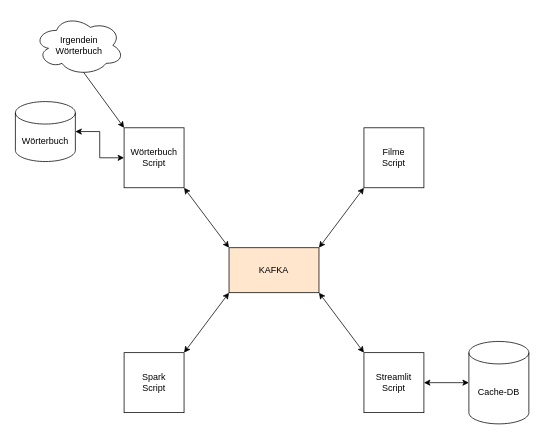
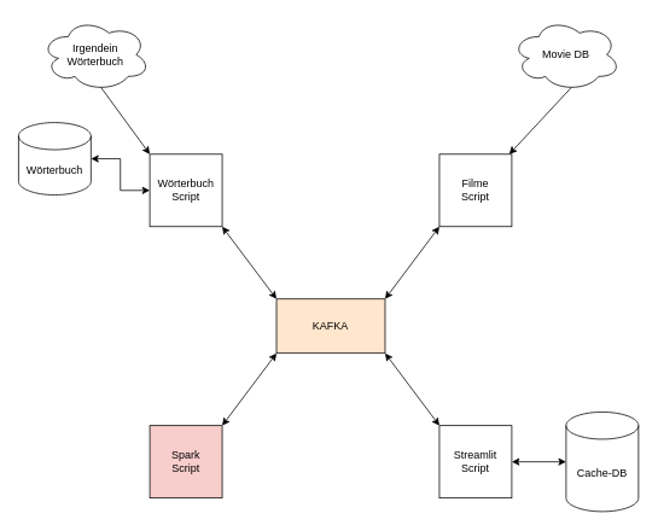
  <mxCell id="0" />
  <mxCell id="1" parent="0" />
  <mxCell id="2" value="KAFKA" style="rounded=0;whiteSpace=wrap;html=1;fillColor=#ffe6cc;" parent="1" vertex="1"><mxGeometry x="305" y="330" width="120" height="60" as="geometry" /></mxCell>
  <mxCell id="3" value="Wörterbuch&lt;br&gt;Script" style="whiteSpace=wrap;html=1;aspect=fixed;" parent="1" vertex="1"><mxGeometry x="165" y="170" width="80" height="80" as="geometry" /></mxCell>
  <mxCell id="4" value="Filme&lt;br&gt;Script" style="whiteSpace=wrap;html=1;aspect=fixed;" parent="1" vertex="1"><mxGeometry x="485" y="170" width="80" height="80" as="geometry" /></mxCell>
- <mxCell id="5" value="Spark&lt;br&gt;Script" style="whiteSpace=wrap;html=1;aspect=fixed;" parent="1" vertex="1"><mxGeometry x="165" y="470" width="80" height="80" as="geometry" /></mxCell>
+ <mxCell id="5" value="Spark&lt;br&gt;Script" style="whiteSpace=wrap;html=1;aspect=fixed;fillColor=#f8cecc;" parent="1" vertex="1"><mxGeometry x="165" y="470" width="80" height="80" as="geometry" /></mxCell>
  <mxCell id="6" value="Streamlit&lt;br&gt;Script" style="whiteSpace=wrap;html=1;aspect=fixed;" parent="1" vertex="1"><mxGeometry x="485" y="470" width="80" height="80" as="geometry" /></mxCell>
  <mxCell id="7" style="edgeStyle=orthogonalEdgeStyle;rounded=0;orthogonalLoop=1;jettySize=auto;html=1;exitX=1;exitY=0.5;exitDx=0;exitDy=0;exitPerimeter=0;entryX=0;entryY=0.5;entryDx=0;entryDy=0;startArrow=classic;startFill=1;" parent="1" source="8" target="3" edge="1"><mxGeometry relative="1" as="geometry" /></mxCell>
  <mxCell id="8" value="Wörterbuch" style="shape=cylinder3;whiteSpace=wrap;html=1;boundedLbl=1;backgroundOutline=1;size=15;" parent="1" vertex="1"><mxGeometry x="20" y="135" width="80" height="80" as="geometry" /></mxCell>
  <mxCell id="9" value="Cache-DB" style="shape=cylinder3;whiteSpace=wrap;html=1;boundedLbl=1;backgroundOutline=1;size=15;" parent="1" vertex="1"><mxGeometry x="625" y="455" width="80" height="110" as="geometry" /></mxCell>
  <mxCell id="10" value="" style="endArrow=classic;startArrow=classic;html=1;rounded=0;entryX=0;entryY=1;entryDx=0;entryDy=0;exitX=1;exitY=0;exitDx=0;exitDy=0;" parent="1" source="2" target="4" edge="1"><mxGeometry width="50" height="50" relative="1" as="geometry"><mxPoint x="335" y="370" as="sourcePoint" /><mxPoint x="385" y="320" as="targetPoint" /></mxGeometry></mxCell>
  <mxCell id="11" value="" style="endArrow=classic;startArrow=classic;html=1;rounded=0;entryX=0;entryY=0;entryDx=0;entryDy=0;exitX=1;exitY=1;exitDx=0;exitDy=0;" parent="1" source="2" target="6" edge="1"><mxGeometry width="50" height="50" relative="1" as="geometry"><mxPoint x="335" y="370" as="sourcePoint" /><mxPoint x="385" y="320" as="targetPoint" /></mxGeometry></mxCell>
  <mxCell id="12" value="" style="endArrow=classic;startArrow=classic;html=1;rounded=0;exitX=1;exitY=0;exitDx=0;exitDy=0;entryX=0;entryY=1;entryDx=0;entryDy=0;" parent="1" source="5" target="2" edge="1"><mxGeometry width="50" height="50" relative="1" as="geometry"><mxPoint x="335" y="370" as="sourcePoint" /><mxPoint x="385" y="320" as="targetPoint" /></mxGeometry></mxCell>
  <mxCell id="13" value="" style="endArrow=classic;startArrow=classic;html=1;rounded=0;entryX=1;entryY=1;entryDx=0;entryDy=0;exitX=0;exitY=0;exitDx=0;exitDy=0;" parent="1" source="2" target="3" edge="1"><mxGeometry width="50" height="50" relative="1" as="geometry"><mxPoint x="335" y="370" as="sourcePoint" /><mxPoint x="385" y="320" as="targetPoint" /></mxGeometry></mxCell>
  <mxCell id="14" value="" style="endArrow=classic;startArrow=classic;html=1;rounded=0;entryX=1;entryY=0.5;entryDx=0;entryDy=0;exitX=0;exitY=0.5;exitDx=0;exitDy=0;exitPerimeter=0;endFill=1;startFill=1;" parent="1" source="9" target="6" edge="1"><mxGeometry width="50" height="50" relative="1" as="geometry"><mxPoint x="335" y="370" as="sourcePoint" /><mxPoint x="385" y="320" as="targetPoint" /></mxGeometry></mxCell>
  <mxCell id="15" value="Irgendein&lt;br&gt;Wörterbuch" style="ellipse;shape=cloud;whiteSpace=wrap;html=1;" parent="1" vertex="1"><mxGeometry x="45" y="20" width="120" height="80" as="geometry" /></mxCell>
+ <mxCell id="16" value="Movie DB" style="ellipse;shape=cloud;whiteSpace=wrap;html=1;" parent="1" vertex="1"><mxGeometry x="565" y="20" width="120" height="80" as="geometry" /></mxCell>
  <mxCell id="17" value="" style="endArrow=classic;html=1;rounded=0;exitX=0.55;exitY=0.95;exitDx=0;exitDy=0;exitPerimeter=0;entryX=0;entryY=0;entryDx=0;entryDy=0;" parent="1" source="15" target="3" edge="1"><mxGeometry width="50" height="50" relative="1" as="geometry"><mxPoint x="335" y="370" as="sourcePoint" /><mxPoint x="385" y="320" as="targetPoint" /></mxGeometry></mxCell>
+ <mxCell id="18" value="" style="endArrow=classic;html=1;rounded=0;exitX=0.55;exitY=0.95;exitDx=0;exitDy=0;exitPerimeter=0;" parent="1" source="16" target="4" edge="1"><mxGeometry width="50" height="50" relative="1" as="geometry"><mxPoint x="335" y="370" as="sourcePoint" /><mxPoint x="385" y="320" as="targetPoint" /></mxGeometry></mxCell>
